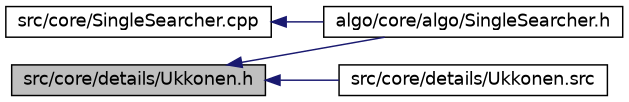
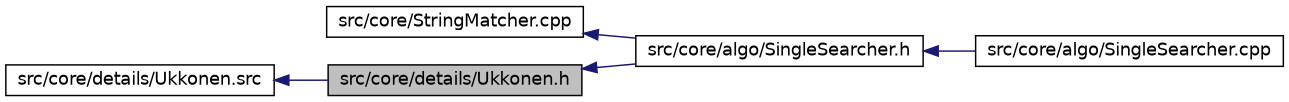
  digraph {
    rankdir=LR
    node [color=black fillcolor=white fontname=Helvetica fontsize=12 shape=record style=filled]
    edge [color=midnightblue dir=back fontname=Helvetica fontsize=12 labelfontname=Helvetica labelfontsize=12 style=solid]
    n1 [fillcolor=grey75 fontcolor=black height=0.2 label="src/core/details/Ukkonen.h" width=0.4]
-   n2 [height=0.2 label="algo/core/algo/SingleSearcher.h" width=0.4]
+   n2 [height=0.2 label="src/core/algo/SingleSearcher.h" width=0.4]
    n3 [height=0.2 label="src/core/details/Ukkonen.src" width=0.4]
-   n5 [height=0.2 label="src/core/SingleSearcher.cpp" width=0.4]
+   n4 [height=0.2 label="src/core/algo/SingleSearcher.cpp" width=0.4]
+   n5 [height=0.2 label="src/core/StringMatcher.cpp" width=0.4]
    n1 -> n2
-   n1 -> n3
+   n3 -> n1
+   n2 -> n4
    n5 -> n2
  }
